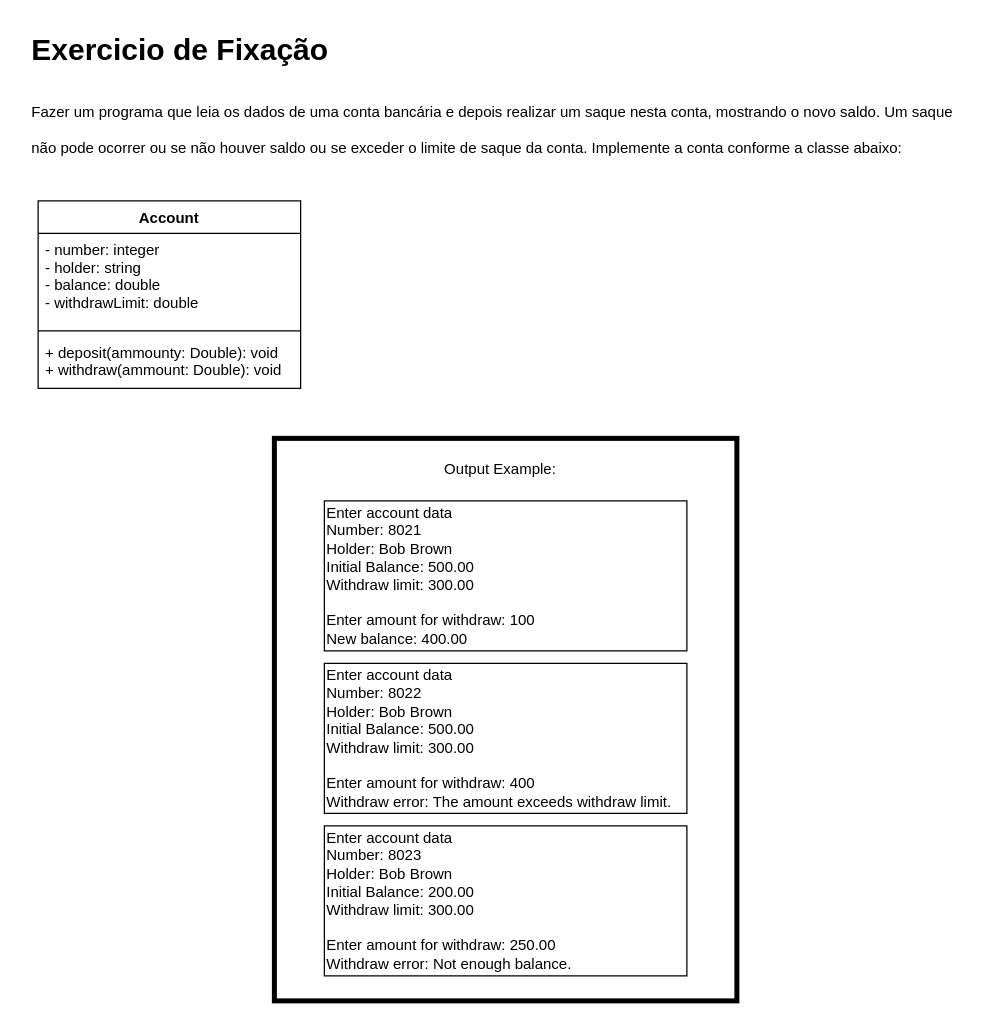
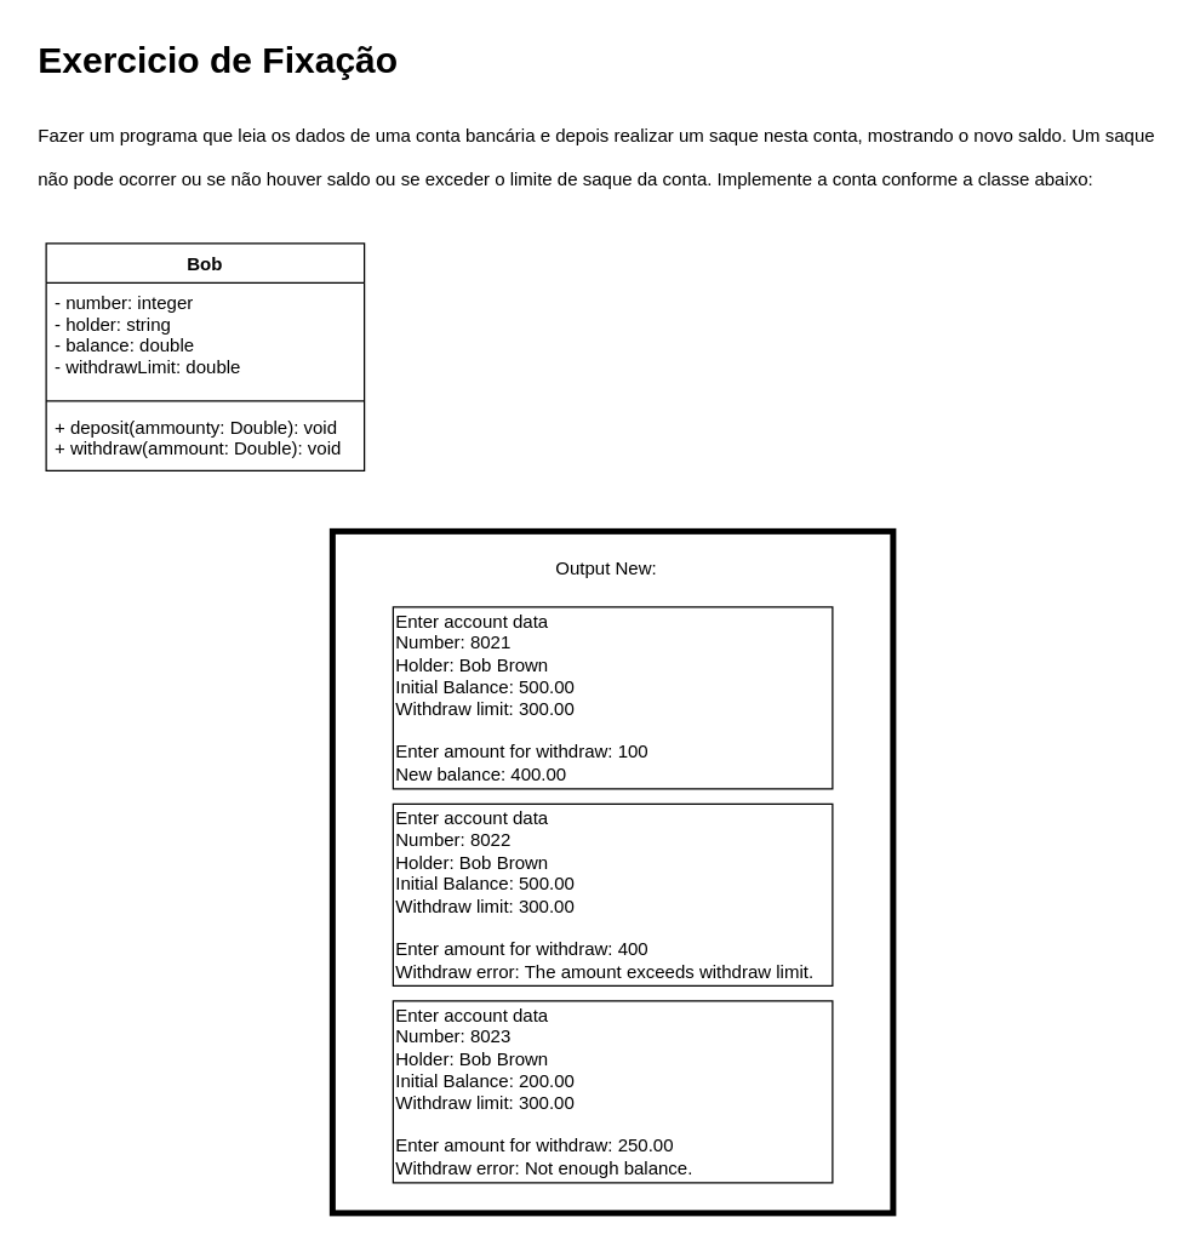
  <mxCell id="0" />
  <mxCell id="1" parent="0" />
- <mxCell id="2" value="Account" style="swimlane;fontStyle=1;align=center;verticalAlign=top;childLayout=stackLayout;horizontal=1;startSize=26;horizontalStack=0;resizeParent=1;resizeParentMax=0;resizeLast=0;collapsible=1;marginBottom=0;" parent="1" vertex="1"><mxGeometry x="30" y="160" width="210" height="150" as="geometry" /></mxCell>
+ <mxCell id="2" value="Bob" style="swimlane;fontStyle=1;align=center;verticalAlign=top;childLayout=stackLayout;horizontal=1;startSize=26;horizontalStack=0;resizeParent=1;resizeParentMax=0;resizeLast=0;collapsible=1;marginBottom=0;" parent="1" vertex="1"><mxGeometry x="30" y="160" width="210" height="150" as="geometry" /></mxCell>
  <mxCell id="3" value="- number: integer&#10;- holder: string&#10;- balance: double&#10;- withdrawLimit: double" style="text;strokeColor=none;fillColor=none;align=left;verticalAlign=top;spacingLeft=4;spacingRight=4;overflow=hidden;rotatable=0;points=[[0,0.5],[1,0.5]];portConstraint=eastwest;" parent="2" vertex="1"><mxGeometry y="26" width="210" height="74" as="geometry" /></mxCell>
  <mxCell id="4" value="" style="line;strokeWidth=1;fillColor=none;align=left;verticalAlign=middle;spacingTop=-1;spacingLeft=3;spacingRight=3;rotatable=0;labelPosition=right;points=[];portConstraint=eastwest;" parent="2" vertex="1"><mxGeometry y="100" width="210" height="8" as="geometry" /></mxCell>
  <mxCell id="5" value="+ deposit(ammounty: Double): void&#10;+ withdraw(ammount: Double): void" style="text;strokeColor=none;fillColor=none;align=left;verticalAlign=top;spacingLeft=4;spacingRight=4;overflow=hidden;rotatable=0;points=[[0,0.5],[1,0.5]];portConstraint=eastwest;" parent="2" vertex="1"><mxGeometry y="108" width="210" height="42" as="geometry" /></mxCell>
  <mxCell id="6" value="&lt;h1&gt;&lt;span&gt;Exercicio de Fixação&lt;/span&gt;&lt;/h1&gt;&lt;h1&gt;&lt;span style=&quot;font-size: 12px ; font-weight: 400&quot;&gt;Fazer um programa que leia os dados de uma conta bancária e depois realizar um saque nesta conta, mostrando o novo saldo. Um saque não pode ocorrer ou se não houver saldo ou se exceder o limite de saque da conta. Implemente a conta conforme a classe abaixo:&lt;/span&gt;&lt;/h1&gt;" style="text;html=1;strokeColor=none;fillColor=none;spacing=5;spacingTop=-20;whiteSpace=wrap;overflow=hidden;rounded=0;" parent="1" vertex="1"><mxGeometry x="20" y="20" width="750" height="120" as="geometry" /></mxCell>
  <mxCell id="7" value="" style="group" parent="1" vertex="1" connectable="0"><mxGeometry x="219" y="350" width="370" height="450" as="geometry" /></mxCell>
  <mxCell id="8" value="" style="rounded=0;whiteSpace=wrap;html=1;strokeColor=default;fillColor=none;strokeWidth=4;" parent="7" vertex="1"><mxGeometry width="370" height="450" as="geometry" /></mxCell>
- <mxCell id="9" value="Output Example:" style="text;html=1;strokeColor=none;fillColor=none;align=center;verticalAlign=middle;whiteSpace=wrap;rounded=0;" parent="7" vertex="1"><mxGeometry x="126" y="10" width="110" height="30" as="geometry" /></mxCell>
+ <mxCell id="9" value="Output New:" style="text;html=1;strokeColor=none;fillColor=none;align=center;verticalAlign=middle;whiteSpace=wrap;rounded=0;" parent="7" vertex="1"><mxGeometry x="126" y="10" width="110" height="30" as="geometry" /></mxCell>
  <mxCell id="10" value="Enter account data&lt;br&gt;Number: 8021&lt;br&gt;Holder: Bob Brown&lt;br&gt;Initial Balance: 500.00&lt;br&gt;Withdraw limit: 300.00&lt;br&gt;&lt;br&gt;Enter amount for withdraw: 100&lt;br&gt;New balance: 400.00" style="text;html=1;strokeColor=default;fillColor=none;align=left;verticalAlign=middle;whiteSpace=wrap;rounded=0;" parent="7" vertex="1"><mxGeometry x="40" y="50" width="290" height="120" as="geometry" /></mxCell>
  <mxCell id="11" value="Enter account data&lt;br&gt;Number: 8022&lt;br&gt;Holder: Bob Brown&lt;br&gt;Initial Balance: 500.00&lt;br&gt;Withdraw limit: 300.00&lt;br&gt;&lt;br&gt;Enter amount for withdraw: 400&lt;br&gt;Withdraw error: The amount exceeds withdraw limit." style="text;html=1;strokeColor=default;fillColor=none;align=left;verticalAlign=middle;whiteSpace=wrap;rounded=0;" parent="7" vertex="1"><mxGeometry x="40" y="180" width="290" height="120" as="geometry" /></mxCell>
  <mxCell id="12" value="Enter account data&lt;br&gt;Number: 8023&lt;br&gt;Holder: Bob Brown&lt;br&gt;Initial Balance: 200.00&lt;br&gt;Withdraw limit: 300.00&lt;br&gt;&lt;br&gt;Enter amount for withdraw: 250.00&lt;br&gt;Withdraw error: Not enough balance." style="text;html=1;strokeColor=default;fillColor=none;align=left;verticalAlign=middle;whiteSpace=wrap;rounded=0;" parent="7" vertex="1"><mxGeometry x="40" y="310" width="290" height="120" as="geometry" /></mxCell>
